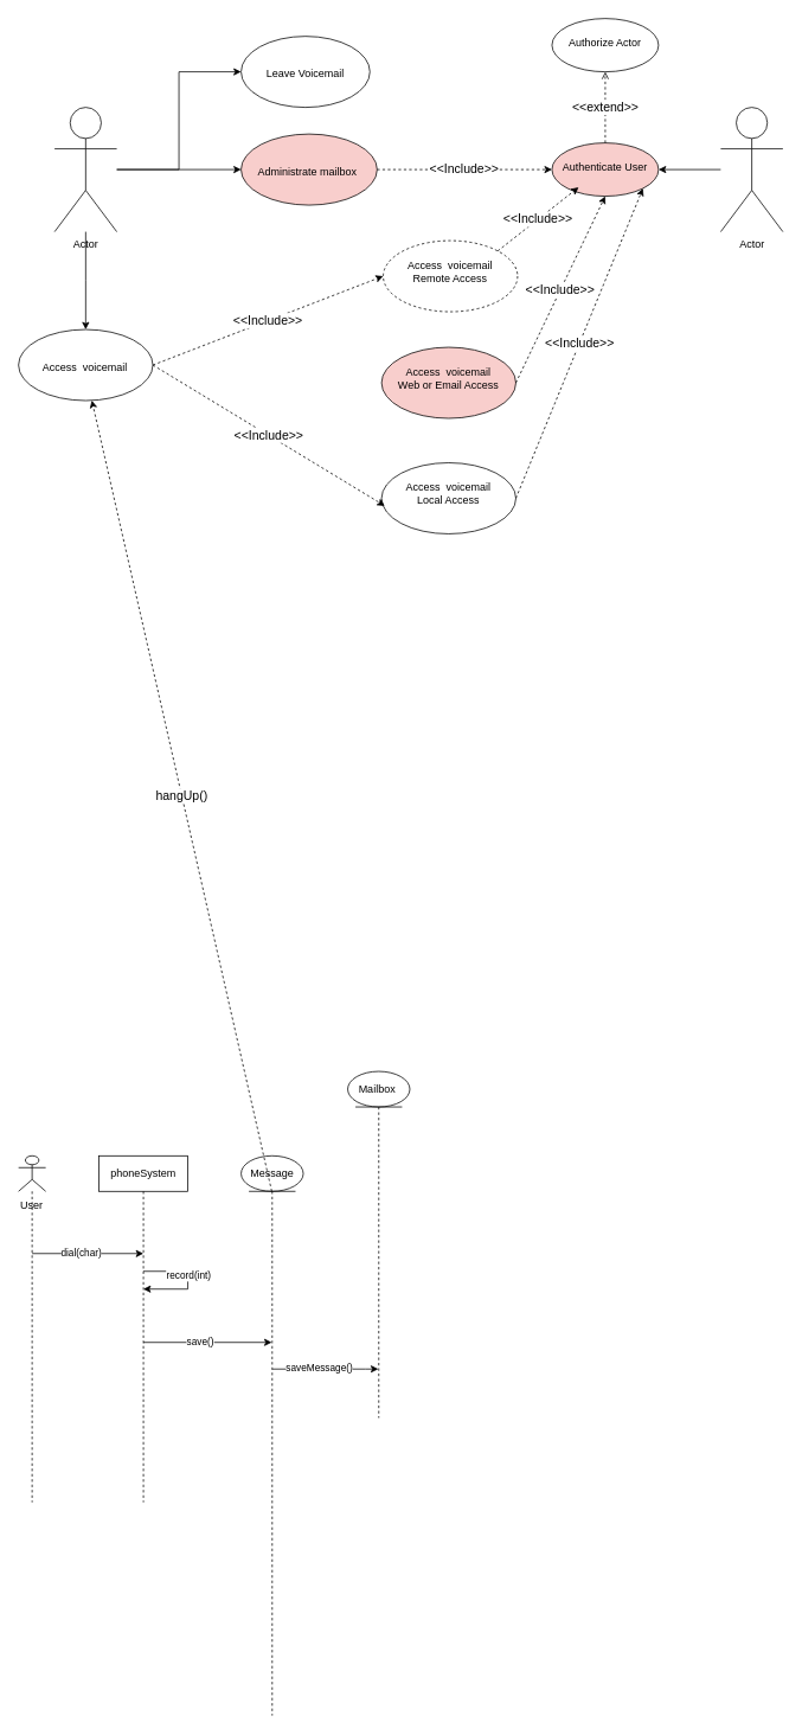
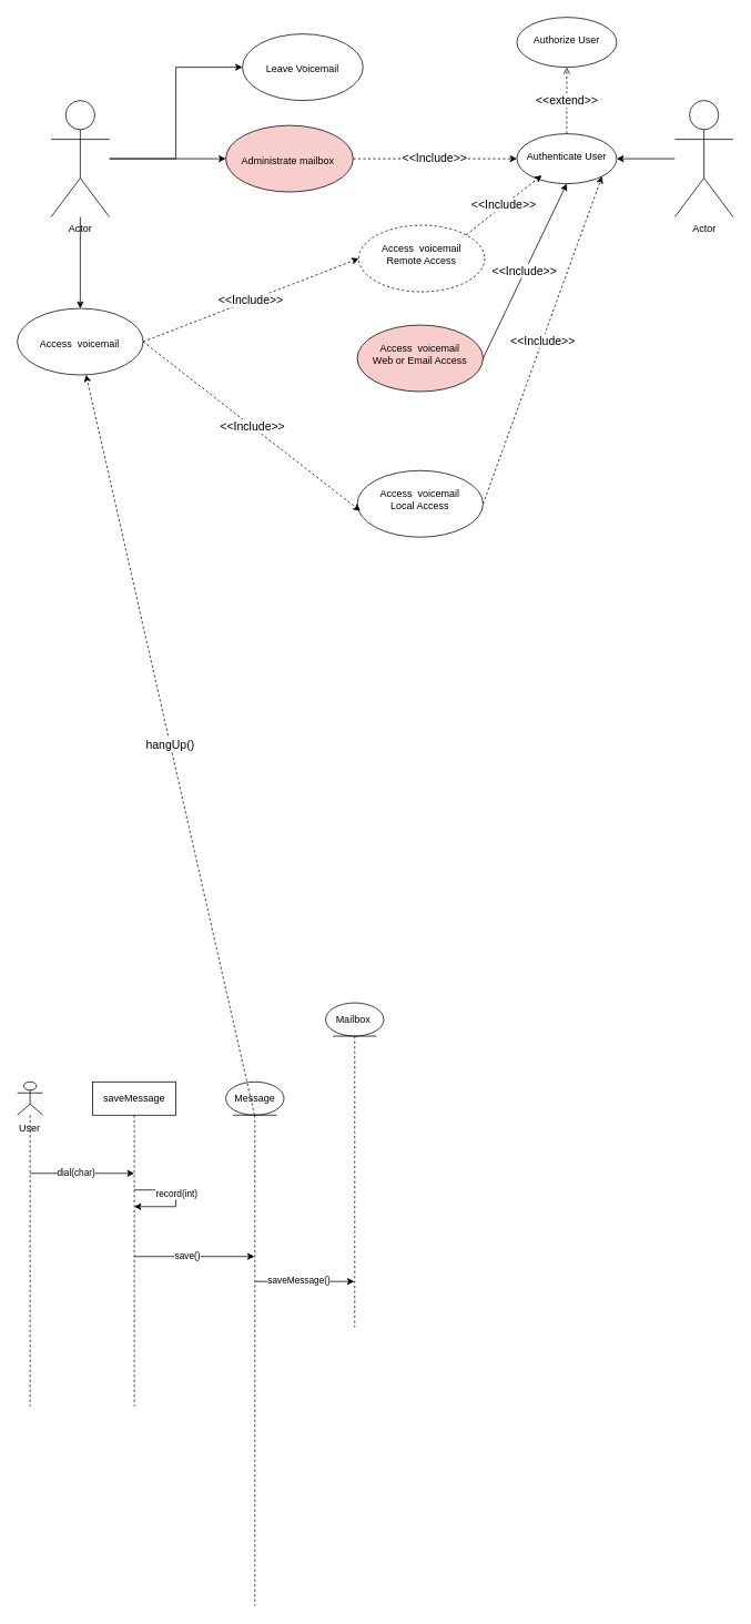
  <mxCell id="0" />
  <mxCell id="1" parent="0" />
  <mxCell id="2" value="" style="edgeStyle=orthogonalEdgeStyle;rounded=0;orthogonalLoop=1;jettySize=auto;html=1;" edge="1" parent="1" source="5" target="6"><mxGeometry relative="1" as="geometry" /></mxCell>
  <mxCell id="3" value="" style="edgeStyle=orthogonalEdgeStyle;rounded=0;orthogonalLoop=1;jettySize=auto;html=1;" edge="1" parent="1" source="5" target="7"><mxGeometry relative="1" as="geometry" /></mxCell>
  <mxCell id="4" value="" style="edgeStyle=orthogonalEdgeStyle;rounded=0;orthogonalLoop=1;jettySize=auto;html=1;" edge="1" parent="1" source="5" target="11"><mxGeometry relative="1" as="geometry" /></mxCell>
  <mxCell id="5" value="Actor" style="shape=umlActor;verticalLabelPosition=bottom;verticalAlign=top;html=1;outlineConnect=0;" vertex="1" parent="1"><mxGeometry x="61" y="120" width="70" height="140" as="geometry" /></mxCell>
- <mxCell id="6" value="&lt;br&gt;&lt;br&gt;Leave Voicemail" style="ellipse;whiteSpace=wrap;html=1;verticalAlign=top;" vertex="1" parent="1"><mxGeometry x="271" y="40" width="145" height="80" as="geometry" /></mxCell>
+ <mxCell id="6" value="&lt;br&gt;&lt;br&gt;Leave Voicemail" style="ellipse;whiteSpace=wrap;html=1;verticalAlign=top;" vertex="1" parent="1"><mxGeometry x="291" y="40" width="145" height="80" as="geometry" /></mxCell>
  <mxCell id="7" value="&lt;br&gt;&lt;br&gt;Access&amp;nbsp; voicemail" style="ellipse;whiteSpace=wrap;html=1;verticalAlign=top;" vertex="1" parent="1"><mxGeometry x="20.38" y="370" width="151.25" height="80" as="geometry" /></mxCell>
- <mxCell id="8" value="&lt;br&gt;Access&amp;nbsp; voicemail&lt;br&gt;Local Access" style="ellipse;whiteSpace=wrap;html=1;verticalAlign=top;" vertex="1" parent="1"><mxGeometry x="429.12" y="520" width="151.25" height="80" as="geometry" /></mxCell>
+ <mxCell id="8" value="&lt;br&gt;Access&amp;nbsp; voicemail&lt;br&gt;Local Access" style="ellipse;whiteSpace=wrap;html=1;verticalAlign=top;" vertex="1" parent="1"><mxGeometry x="429.12" y="565" width="151.25" height="80" as="geometry" /></mxCell>
  <mxCell id="9" value="&lt;br&gt;Access&amp;nbsp; voicemail&lt;br&gt;Remote Access" style="ellipse;whiteSpace=wrap;html=1;verticalAlign=top;dashed=1;" vertex="1" parent="1"><mxGeometry x="431" y="270" width="151.25" height="80" as="geometry" /></mxCell>
  <mxCell id="10" value="&lt;br&gt;Access&amp;nbsp; voicemail&lt;br&gt;Web or Email Access" style="ellipse;whiteSpace=wrap;html=1;verticalAlign=top;fillColor=#f8cecc;" vertex="1" parent="1"><mxGeometry x="429.12" y="390" width="151.25" height="80" as="geometry" /></mxCell>
  <mxCell id="11" value="&lt;br&gt;&lt;br&gt;Administrate mailbox&amp;nbsp;" style="ellipse;whiteSpace=wrap;html=1;verticalAlign=top;fillColor=#f8cecc;" vertex="1" parent="1"><mxGeometry x="271" y="150" width="153.13" height="80" as="geometry" /></mxCell>
  <mxCell id="12" value="&amp;lt;&amp;lt;Include&amp;gt;&amp;gt;" style="html=1;labelBackgroundColor=#ffffff;startArrow=none;startFill=0;startSize=6;endArrow=classic;endFill=1;endSize=6;jettySize=auto;orthogonalLoop=1;strokeWidth=1;dashed=1;fontSize=14;rounded=0;exitX=1;exitY=0.5;exitDx=0;exitDy=0;entryX=0.024;entryY=0.606;entryDx=0;entryDy=0;entryPerimeter=0;" edge="1" parent="1" source="7" target="8"><mxGeometry width="60" height="60" relative="1" as="geometry"><mxPoint x="291" y="210" as="sourcePoint" /><mxPoint x="351" y="150" as="targetPoint" /></mxGeometry></mxCell>
  <mxCell id="13" value="&amp;lt;&amp;lt;Include&amp;gt;&amp;gt;" style="html=1;labelBackgroundColor=#ffffff;startArrow=none;startFill=0;startSize=6;endArrow=classic;endFill=1;endSize=6;jettySize=auto;orthogonalLoop=1;strokeWidth=1;dashed=1;fontSize=14;rounded=0;exitX=1;exitY=0.5;exitDx=0;exitDy=0;entryX=0;entryY=0.5;entryDx=0;entryDy=0;" edge="1" parent="1" source="7" target="9"><mxGeometry width="60" height="60" relative="1" as="geometry"><mxPoint x="358" y="308" as="sourcePoint" /><mxPoint x="157" y="400" as="targetPoint" /></mxGeometry></mxCell>
  <mxCell id="14" value="" style="edgeStyle=orthogonalEdgeStyle;rounded=0;orthogonalLoop=1;jettySize=auto;html=1;" edge="1" parent="1" source="15" target="16"><mxGeometry relative="1" as="geometry" /></mxCell>
  <mxCell id="15" value="Actor" style="shape=umlActor;verticalLabelPosition=bottom;verticalAlign=top;html=1;outlineConnect=0;" vertex="1" parent="1"><mxGeometry x="811" y="120" width="70" height="140" as="geometry" /></mxCell>
- <mxCell id="16" value="&lt;br&gt;Authenticate User" style="ellipse;whiteSpace=wrap;html=1;verticalAlign=top;fillColor=#f8cecc;" vertex="1" parent="1"><mxGeometry x="621" y="160" width="120" height="60" as="geometry" /></mxCell>
+ <mxCell id="16" value="&lt;br&gt;Authenticate User" style="ellipse;whiteSpace=wrap;html=1;verticalAlign=top;" vertex="1" parent="1"><mxGeometry x="621" y="160" width="120" height="60" as="geometry" /></mxCell>
  <mxCell id="17" value="&amp;lt;&amp;lt;Include&amp;gt;&amp;gt;" style="html=1;labelBackgroundColor=#ffffff;startArrow=none;startFill=0;startSize=6;endArrow=classic;endFill=1;endSize=6;jettySize=auto;orthogonalLoop=1;strokeWidth=1;dashed=1;fontSize=14;rounded=0;entryX=0.25;entryY=0.833;entryDx=0;entryDy=0;entryPerimeter=0;exitX=1;exitY=0;exitDx=0;exitDy=0;" edge="1" parent="1" source="9" target="16"><mxGeometry width="60" height="60" relative="1" as="geometry"><mxPoint x="275" y="328" as="sourcePoint" /><mxPoint x="328" y="411" as="targetPoint" /><Array as="points" /></mxGeometry></mxCell>
- <mxCell id="18" value="&amp;lt;&amp;lt;Include&amp;gt;&amp;gt;" style="html=1;labelBackgroundColor=#ffffff;startArrow=none;startFill=0;startSize=6;endArrow=classic;endFill=1;endSize=6;jettySize=auto;orthogonalLoop=1;strokeWidth=1;dashed=1;fontSize=14;rounded=0;entryX=0.5;entryY=1;entryDx=0;entryDy=0;exitX=1;exitY=0.5;exitDx=0;exitDy=0;" edge="1" parent="1" source="10" target="16"><mxGeometry width="60" height="60" relative="1" as="geometry"><mxPoint x="522" y="330" as="sourcePoint" /><mxPoint x="699" y="233" as="targetPoint" /><Array as="points" /></mxGeometry></mxCell>
+ <mxCell id="18" value="&amp;lt;&amp;lt;Include&amp;gt;&amp;gt;" style="html=1;labelBackgroundColor=#ffffff;startArrow=none;startFill=0;startSize=6;endArrow=classic;endFill=1;endSize=6;jettySize=auto;orthogonalLoop=1;strokeWidth=1;dashed=0;fontSize=14;rounded=0;entryX=0.5;entryY=1;entryDx=0;entryDy=0;exitX=1;exitY=0.5;exitDx=0;exitDy=0;" edge="1" parent="1" source="10" target="16"><mxGeometry width="60" height="60" relative="1" as="geometry"><mxPoint x="522" y="330" as="sourcePoint" /><mxPoint x="699" y="233" as="targetPoint" /><Array as="points" /></mxGeometry></mxCell>
  <mxCell id="19" value="&amp;lt;&amp;lt;Include&amp;gt;&amp;gt;" style="html=1;labelBackgroundColor=#ffffff;startArrow=none;startFill=0;startSize=6;endArrow=classic;endFill=1;endSize=6;jettySize=auto;orthogonalLoop=1;strokeWidth=1;dashed=1;fontSize=14;rounded=0;entryX=1;entryY=1;entryDx=0;entryDy=0;exitX=1;exitY=0.5;exitDx=0;exitDy=0;" edge="1" parent="1" source="8" target="16"><mxGeometry width="60" height="60" relative="1" as="geometry"><mxPoint x="591" y="430" as="sourcePoint" /><mxPoint x="719" y="231" as="targetPoint" /><Array as="points" /></mxGeometry></mxCell>
  <mxCell id="20" value="&amp;lt;&amp;lt;Include&amp;gt;&amp;gt;" style="html=1;labelBackgroundColor=#ffffff;startArrow=none;startFill=0;startSize=6;endArrow=classic;endFill=1;endSize=6;jettySize=auto;orthogonalLoop=1;strokeWidth=1;dashed=1;fontSize=14;rounded=0;entryX=0;entryY=0.5;entryDx=0;entryDy=0;exitX=1;exitY=0.5;exitDx=0;exitDy=0;" edge="1" parent="1" source="11" target="16"><mxGeometry width="60" height="60" relative="1" as="geometry"><mxPoint x="601" y="440" as="sourcePoint" /><mxPoint x="729" y="241" as="targetPoint" /><Array as="points" /></mxGeometry></mxCell>
- <mxCell id="21" value="&lt;br&gt;Authorize Actor" style="ellipse;whiteSpace=wrap;html=1;verticalAlign=top;" vertex="1" parent="1"><mxGeometry x="621" y="20" width="120" height="60" as="geometry" /></mxCell>
+ <mxCell id="21" value="&lt;br&gt;Authorize User" style="ellipse;whiteSpace=wrap;html=1;verticalAlign=top;" vertex="1" parent="1"><mxGeometry x="621" y="20" width="120" height="60" as="geometry" /></mxCell>
  <mxCell id="22" value="&amp;lt;&amp;lt;extend&amp;gt;&amp;gt;" style="html=1;labelBackgroundColor=#ffffff;startArrow=none;startFill=0;startSize=6;endArrow=open;endFill=1;endSize=6;jettySize=auto;orthogonalLoop=1;strokeWidth=1;dashed=1;fontSize=14;rounded=0;entryX=0.5;entryY=1;entryDx=0;entryDy=0;exitX=0.5;exitY=0;exitDx=0;exitDy=0;" edge="1" parent="1" source="16" target="21"><mxGeometry width="60" height="60" relative="1" as="geometry"><mxPoint x="711" y="150" as="sourcePoint" /><mxPoint x="631" y="200" as="targetPoint" /><Array as="points" /></mxGeometry></mxCell>
  <mxCell id="23" value="&lt;br&gt;&lt;br&gt;&lt;br&gt;&lt;br&gt;&lt;br&gt;User" style="shape=umlLifeline;perimeter=lifelinePerimeter;whiteSpace=wrap;html=1;container=1;dropTarget=0;collapsible=0;recursiveResize=0;outlineConnect=0;portConstraint=eastwest;newEdgeStyle={&quot;curved&quot;:0,&quot;rounded&quot;:0};participant=umlActor;" vertex="1" parent="1"><mxGeometry x="20.38" y="1300" width="30.62" height="390" as="geometry" /></mxCell>
  <mxCell id="24" value="Mailbox&amp;nbsp;" style="shape=umlLifeline;perimeter=lifelinePerimeter;whiteSpace=wrap;html=1;container=1;dropTarget=0;collapsible=0;recursiveResize=0;outlineConnect=0;portConstraint=eastwest;newEdgeStyle={&quot;curved&quot;:0,&quot;rounded&quot;:0};participant=umlEntity;size=40;" vertex="1" parent="1"><mxGeometry x="391" y="1205" width="70" height="390" as="geometry" /></mxCell>
  <mxCell id="25" value="Message" style="shape=umlLifeline;perimeter=lifelinePerimeter;whiteSpace=wrap;html=1;container=1;dropTarget=0;collapsible=0;recursiveResize=0;outlineConnect=0;portConstraint=eastwest;newEdgeStyle={&quot;curved&quot;:0,&quot;rounded&quot;:0};participant=umlEntity;size=40;" vertex="1" parent="1"><mxGeometry x="271" y="1300" width="70" height="630" as="geometry" /></mxCell>
- <mxCell id="26" value="phoneSystem" style="shape=umlLifeline;perimeter=lifelinePerimeter;whiteSpace=wrap;html=1;container=1;dropTarget=0;collapsible=0;recursiveResize=0;outlineConnect=0;portConstraint=eastwest;newEdgeStyle={&quot;curved&quot;:0,&quot;rounded&quot;:0};" vertex="1" parent="1"><mxGeometry x="111" y="1300" width="100" height="390" as="geometry" /></mxCell>
+ <mxCell id="26" value="saveMessage" style="shape=umlLifeline;perimeter=lifelinePerimeter;whiteSpace=wrap;html=1;container=1;dropTarget=0;collapsible=0;recursiveResize=0;outlineConnect=0;portConstraint=eastwest;newEdgeStyle={&quot;curved&quot;:0,&quot;rounded&quot;:0};" vertex="1" parent="1"><mxGeometry x="111" y="1300" width="100" height="390" as="geometry" /></mxCell>
  <mxCell id="27" value="" style="endArrow=classic;html=1;rounded=0;" edge="1" parent="1"><mxGeometry relative="1" as="geometry"><mxPoint x="35.619" y="1410" as="sourcePoint" /><mxPoint x="161" y="1410" as="targetPoint" /></mxGeometry></mxCell>
  <mxCell id="28" value="dial(char)" style="edgeLabel;html=1;align=center;verticalAlign=middle;resizable=0;points=[];" vertex="1" connectable="0" parent="27"><mxGeometry x="-0.092" y="2" relative="1" as="geometry"><mxPoint x="-2" as="offset" /></mxGeometry></mxCell>
  <mxCell id="29" value="" style="endArrow=classic;html=1;rounded=0;" edge="1" parent="1"><mxGeometry relative="1" as="geometry"><mxPoint x="160.81" y="1430" as="sourcePoint" /><mxPoint x="160.81" y="1450" as="targetPoint" /><Array as="points"><mxPoint x="211" y="1430" /><mxPoint x="211" y="1450" /></Array></mxGeometry></mxCell>
  <mxCell id="30" value="record(int)" style="edgeLabel;html=1;align=center;verticalAlign=middle;resizable=0;points=[];" vertex="1" connectable="0" parent="29"><mxGeometry x="-0.092" y="2" relative="1" as="geometry"><mxPoint x="-2" as="offset" /></mxGeometry></mxCell>
  <mxCell id="31" value="" style="endArrow=classic;html=1;rounded=0;" edge="1" parent="1"><mxGeometry relative="1" as="geometry"><mxPoint x="160.929" y="1510" as="sourcePoint" /><mxPoint x="305.5" y="1510" as="targetPoint" /></mxGeometry></mxCell>
  <mxCell id="32" value="save()" style="edgeLabel;html=1;align=center;verticalAlign=middle;resizable=0;points=[];" vertex="1" connectable="0" parent="31"><mxGeometry x="-0.092" y="2" relative="1" as="geometry"><mxPoint x="-2" as="offset" /></mxGeometry></mxCell>
  <mxCell id="33" value="" style="endArrow=classic;html=1;rounded=0;" edge="1" parent="1" target="24"><mxGeometry relative="1" as="geometry"><mxPoint x="306.429" y="1540" as="sourcePoint" /><mxPoint x="421" y="1540" as="targetPoint" /><Array as="points"><mxPoint x="411" y="1540" /></Array></mxGeometry></mxCell>
  <mxCell id="34" value="saveMessage()" style="edgeLabel;html=1;align=center;verticalAlign=middle;resizable=0;points=[];" vertex="1" connectable="0" parent="33"><mxGeometry x="-0.092" y="2" relative="1" as="geometry"><mxPoint x="-2" as="offset" /></mxGeometry></mxCell>
  <mxCell id="35" value="hangUp()" style="html=1;labelBackgroundColor=#ffffff;startArrow=none;startFill=0;startSize=6;endArrow=classic;endFill=1;endSize=6;jettySize=auto;orthogonalLoop=1;strokeWidth=1;dashed=1;fontSize=14;rounded=0;" edge="1" parent="1" source="25" target="7"><mxGeometry width="60" height="60" relative="1" as="geometry"><mxPoint x="91" y="1550" as="sourcePoint" /><mxPoint x="352" y="1708" as="targetPoint" /></mxGeometry></mxCell>
